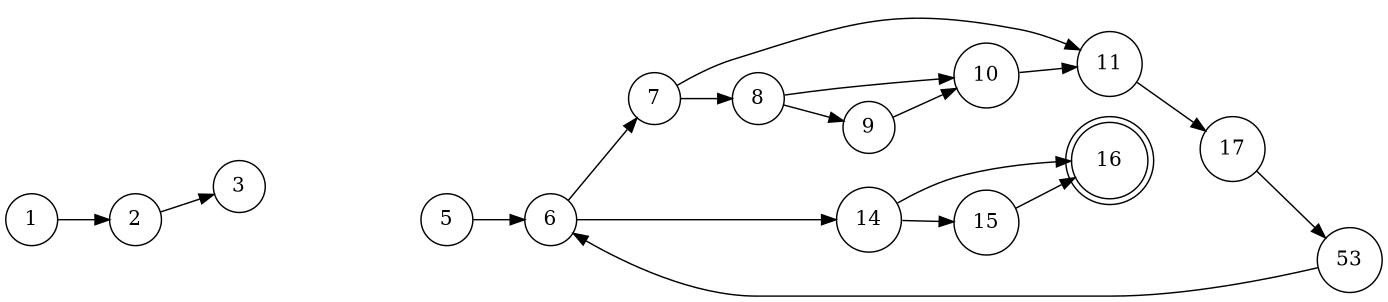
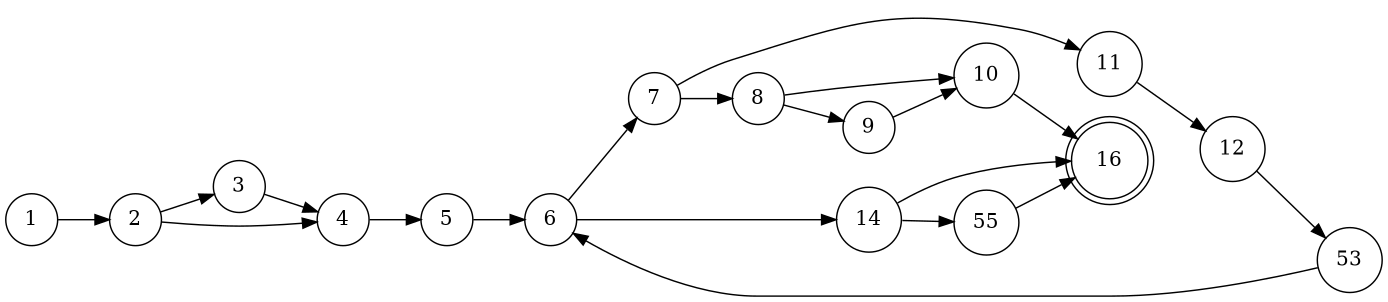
  digraph {
    rankdir=LR
    node [shape=circle]
    16 [shape=doublecircle]
    1
    2
    3
+   4
    5
    6
    7
    14
    8
    11
-   15
+   15 [label=55]
    9
    10
-   12 [label=17]
+   12
    n16 [label=53]
    1 -> 2
    2 -> 3
+   2 -> 4
+   3 -> 4
+   4 -> 5
    5 -> 6
    6 -> 7
    6 -> 14
    7 -> 8
    7 -> 11
    14 -> 16
    14 -> 15
    8 -> 9
    8 -> 10
    11 -> 12
    15 -> 16
    9 -> 10
-   10 -> 11
+   10 -> 16
    12 -> n16
    n16 -> 6
  }
